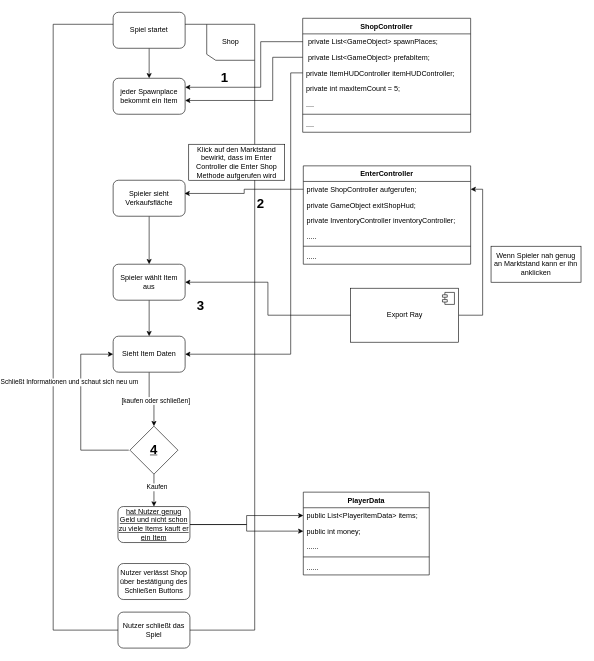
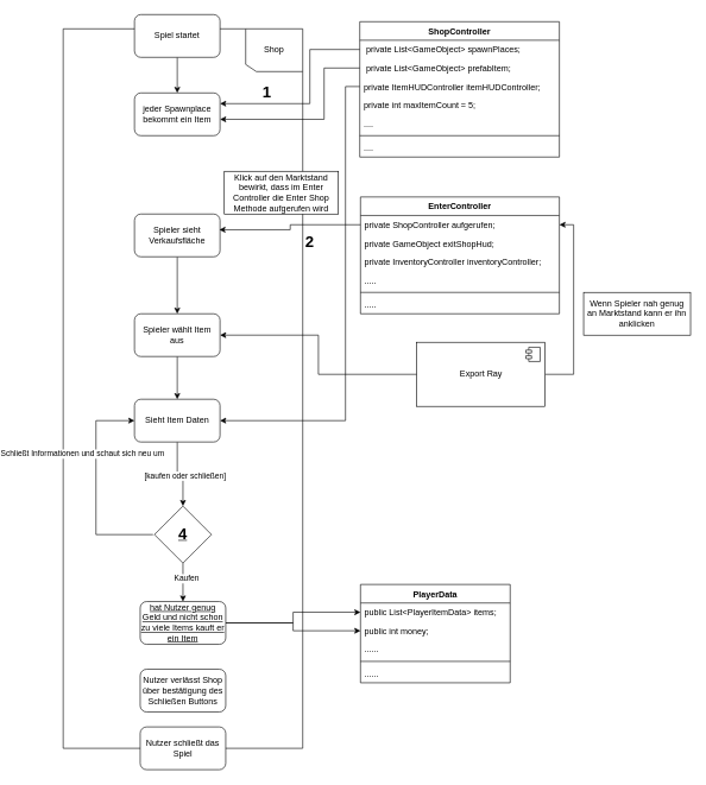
  <mxCell id="0" />
  <mxCell id="1" parent="0" />
  <mxCell id="2" value="ShopController" style="swimlane;fontStyle=1;align=center;verticalAlign=top;childLayout=stackLayout;horizontal=1;startSize=26;horizontalStack=0;resizeParent=1;resizeParentMax=0;resizeLast=0;collapsible=1;marginBottom=0;" vertex="1" parent="1"><mxGeometry x="436" y="30" width="280" height="190" as="geometry" /></mxCell>
  <mxCell id="3" value=" private List&lt;GameObject&gt; spawnPlaces;" style="text;strokeColor=none;fillColor=none;align=left;verticalAlign=top;spacingLeft=4;spacingRight=4;overflow=hidden;rotatable=0;points=[[0,0.5],[1,0.5]];portConstraint=eastwest;" vertex="1" parent="2"><mxGeometry y="26" width="280" height="26" as="geometry" /></mxCell>
  <mxCell id="4" value=" private List&lt;GameObject&gt; prefabItem;" style="text;strokeColor=none;fillColor=none;align=left;verticalAlign=top;spacingLeft=4;spacingRight=4;overflow=hidden;rotatable=0;points=[[0,0.5],[1,0.5]];portConstraint=eastwest;" vertex="1" parent="2"><mxGeometry y="52" width="280" height="26" as="geometry" /></mxCell>
  <mxCell id="5" value="private ItemHUDController itemHUDController;" style="text;strokeColor=none;fillColor=none;align=left;verticalAlign=top;spacingLeft=4;spacingRight=4;overflow=hidden;rotatable=0;points=[[0,0.5],[1,0.5]];portConstraint=eastwest;" vertex="1" parent="2"><mxGeometry y="78" width="280" height="26" as="geometry" /></mxCell>
  <mxCell id="6" value="private int maxItemCount = 5;" style="text;strokeColor=none;fillColor=none;align=left;verticalAlign=top;spacingLeft=4;spacingRight=4;overflow=hidden;rotatable=0;points=[[0,0.5],[1,0.5]];portConstraint=eastwest;" vertex="1" parent="2"><mxGeometry y="104" width="280" height="26" as="geometry" /></mxCell>
  <mxCell id="7" value="...." style="text;strokeColor=none;fillColor=none;align=left;verticalAlign=top;spacingLeft=4;spacingRight=4;overflow=hidden;rotatable=0;points=[[0,0.5],[1,0.5]];portConstraint=eastwest;" vertex="1" parent="2"><mxGeometry y="130" width="280" height="26" as="geometry" /></mxCell>
  <mxCell id="8" value="" style="line;strokeWidth=1;fillColor=none;align=left;verticalAlign=middle;spacingTop=-1;spacingLeft=3;spacingRight=3;rotatable=0;labelPosition=right;points=[];portConstraint=eastwest;" vertex="1" parent="2"><mxGeometry y="156" width="280" height="8" as="geometry" /></mxCell>
  <mxCell id="9" value="...." style="text;strokeColor=none;fillColor=none;align=left;verticalAlign=top;spacingLeft=4;spacingRight=4;overflow=hidden;rotatable=0;points=[[0,0.5],[1,0.5]];portConstraint=eastwest;" vertex="1" parent="2"><mxGeometry y="164" width="280" height="26" as="geometry" /></mxCell>
  <mxCell id="10" value="EnterController" style="swimlane;fontStyle=1;align=center;verticalAlign=top;childLayout=stackLayout;horizontal=1;startSize=26;horizontalStack=0;resizeParent=1;resizeParentMax=0;resizeLast=0;collapsible=1;marginBottom=0;" vertex="1" parent="1"><mxGeometry x="437" y="276" width="279" height="164" as="geometry" /></mxCell>
  <mxCell id="11" value="private ShopController aufgerufen;" style="text;strokeColor=none;fillColor=none;align=left;verticalAlign=top;spacingLeft=4;spacingRight=4;overflow=hidden;rotatable=0;points=[[0,0.5],[1,0.5]];portConstraint=eastwest;" vertex="1" parent="10"><mxGeometry y="26" width="279" height="26" as="geometry" /></mxCell>
  <mxCell id="12" value="private GameObject exitShopHud;" style="text;strokeColor=none;fillColor=none;align=left;verticalAlign=top;spacingLeft=4;spacingRight=4;overflow=hidden;rotatable=0;points=[[0,0.5],[1,0.5]];portConstraint=eastwest;" vertex="1" parent="10"><mxGeometry y="52" width="279" height="26" as="geometry" /></mxCell>
  <mxCell id="13" value="private InventoryController inventoryController;" style="text;strokeColor=none;fillColor=none;align=left;verticalAlign=top;spacingLeft=4;spacingRight=4;overflow=hidden;rotatable=0;points=[[0,0.5],[1,0.5]];portConstraint=eastwest;" vertex="1" parent="10"><mxGeometry y="78" width="279" height="26" as="geometry" /></mxCell>
  <mxCell id="14" value="....." style="text;strokeColor=none;fillColor=none;align=left;verticalAlign=top;spacingLeft=4;spacingRight=4;overflow=hidden;rotatable=0;points=[[0,0.5],[1,0.5]];portConstraint=eastwest;" vertex="1" parent="10"><mxGeometry y="104" width="279" height="26" as="geometry" /></mxCell>
  <mxCell id="15" value="" style="line;strokeWidth=1;fillColor=none;align=left;verticalAlign=middle;spacingTop=-1;spacingLeft=3;spacingRight=3;rotatable=0;labelPosition=right;points=[];portConstraint=eastwest;" vertex="1" parent="10"><mxGeometry y="130" width="279" height="8" as="geometry" /></mxCell>
  <mxCell id="16" value="....." style="text;strokeColor=none;fillColor=none;align=left;verticalAlign=top;spacingLeft=4;spacingRight=4;overflow=hidden;rotatable=0;points=[[0,0.5],[1,0.5]];portConstraint=eastwest;" vertex="1" parent="10"><mxGeometry y="138" width="279" height="26" as="geometry" /></mxCell>
  <mxCell id="17" style="edgeStyle=orthogonalEdgeStyle;rounded=0;orthogonalLoop=1;jettySize=auto;html=1;entryX=1;entryY=0.5;entryDx=0;entryDy=0;" edge="1" parent="1" source="19" target="11"><mxGeometry relative="1" as="geometry"><Array as="points"><mxPoint x="736" y="525" /><mxPoint x="736" y="315" /></Array></mxGeometry></mxCell>
  <mxCell id="18" style="edgeStyle=orthogonalEdgeStyle;rounded=0;orthogonalLoop=1;jettySize=auto;html=1;" edge="1" parent="1" source="19" target="30"><mxGeometry relative="1" as="geometry" /></mxCell>
  <mxCell id="19" value="Export Ray" style="html=1;dropTarget=0;" vertex="1" parent="1"><mxGeometry x="516" y="480" width="180" height="90" as="geometry" /></mxCell>
  <mxCell id="20" value="" style="shape=module;jettyWidth=8;jettyHeight=4;" vertex="1" parent="19"><mxGeometry x="1" width="20" height="20" relative="1" as="geometry"><mxPoint x="-27" y="7" as="offset" /></mxGeometry></mxCell>
  <mxCell id="21" value="" style="shape=umlFrame;whiteSpace=wrap;html=1;direction=south;width=60;height=80;" vertex="1" parent="1"><mxGeometry x="20" y="40" width="336" height="1010" as="geometry" /></mxCell>
  <mxCell id="22" style="edgeStyle=orthogonalEdgeStyle;rounded=0;orthogonalLoop=1;jettySize=auto;html=1;" edge="1" parent="1" source="23" target="24"><mxGeometry relative="1" as="geometry" /></mxCell>
  <mxCell id="23" value="Spiel startet" style="rounded=1;whiteSpace=wrap;html=1;" vertex="1" parent="1"><mxGeometry x="120" y="20" width="120" height="60" as="geometry" /></mxCell>
  <mxCell id="24" value="jeder Spawnplace bekommt ein Item" style="rounded=1;whiteSpace=wrap;html=1;" vertex="1" parent="1"><mxGeometry x="120" y="130" width="120" height="60" as="geometry" /></mxCell>
  <mxCell id="25" style="edgeStyle=orthogonalEdgeStyle;rounded=0;orthogonalLoop=1;jettySize=auto;html=1;" edge="1" parent="1" source="26" target="30"><mxGeometry relative="1" as="geometry" /></mxCell>
  <mxCell id="26" value="Spieler sieht Verkaufsfläche" style="rounded=1;whiteSpace=wrap;html=1;" vertex="1" parent="1"><mxGeometry x="120" y="300" width="120" height="60" as="geometry" /></mxCell>
  <mxCell id="27" value="Wenn Spieler nah genug an Marktstand kann er ihn anklicken" style="rounded=0;whiteSpace=wrap;html=1;" vertex="1" parent="1"><mxGeometry x="750" y="410" width="150" height="60" as="geometry" /></mxCell>
  <mxCell id="28" value="Klick auf den Marktstand bewirkt, dass im Enter Controller die Enter Shop Methode aufgerufen wird" style="rounded=0;whiteSpace=wrap;html=1;" vertex="1" parent="1"><mxGeometry x="246" y="240" width="160" height="60" as="geometry" /></mxCell>
  <mxCell id="29" style="edgeStyle=orthogonalEdgeStyle;rounded=0;orthogonalLoop=1;jettySize=auto;html=1;" edge="1" parent="1" source="30" target="33"><mxGeometry relative="1" as="geometry" /></mxCell>
  <mxCell id="30" value="Spieler wählt Item aus" style="rounded=1;whiteSpace=wrap;html=1;" vertex="1" parent="1"><mxGeometry x="120" y="440" width="120" height="60" as="geometry" /></mxCell>
  <mxCell id="31" style="edgeStyle=orthogonalEdgeStyle;rounded=0;orthogonalLoop=1;jettySize=auto;html=1;" edge="1" parent="1" source="33" target="36"><mxGeometry relative="1" as="geometry" /></mxCell>
  <mxCell id="32" value="[kaufen oder schließen]" style="edgeLabel;html=1;align=center;verticalAlign=middle;resizable=0;points=[];" vertex="1" connectable="0" parent="31"><mxGeometry x="0.13" y="2" relative="1" as="geometry"><mxPoint as="offset" /></mxGeometry></mxCell>
  <mxCell id="33" value="Sieht Item Daten" style="rounded=1;whiteSpace=wrap;html=1;" vertex="1" parent="1"><mxGeometry x="120" y="560" width="120" height="60" as="geometry" /></mxCell>
  <mxCell id="34" style="edgeStyle=orthogonalEdgeStyle;rounded=0;orthogonalLoop=1;jettySize=auto;html=1;" edge="1" parent="1" source="36" target="39"><mxGeometry relative="1" as="geometry" /></mxCell>
  <mxCell id="35" value="Kaufen" style="edgeLabel;html=1;align=center;verticalAlign=middle;resizable=0;points=[];" vertex="1" connectable="0" parent="34"><mxGeometry x="-0.233" y="4" relative="1" as="geometry"><mxPoint as="offset" /></mxGeometry></mxCell>
  <mxCell id="36" value="" style="rhombus;whiteSpace=wrap;html=1;" vertex="1" parent="1"><mxGeometry x="148" y="710" width="80" height="80" as="geometry" /></mxCell>
  <mxCell id="37" style="edgeStyle=orthogonalEdgeStyle;rounded=0;orthogonalLoop=1;jettySize=auto;html=1;entryX=0;entryY=0.5;entryDx=0;entryDy=0;" edge="1" parent="1" source="39" target="43"><mxGeometry relative="1" as="geometry" /></mxCell>
  <mxCell id="38" style="edgeStyle=orthogonalEdgeStyle;rounded=0;orthogonalLoop=1;jettySize=auto;html=1;entryX=0;entryY=0.5;entryDx=0;entryDy=0;" edge="1" parent="1" source="39" target="44"><mxGeometry relative="1" as="geometry" /></mxCell>
  <mxCell id="39" value="hat Nutzer genug Geld und nicht schon zu viele Items kauft er ein Item" style="rounded=1;whiteSpace=wrap;html=1;fontStyle=4" vertex="1" parent="1"><mxGeometry x="128" y="844" width="120" height="60" as="geometry" /></mxCell>
  <mxCell id="40" value="Nutzer verlässt Shop über bestätigung des Schließen Buttons" style="rounded=1;whiteSpace=wrap;html=1;" vertex="1" parent="1"><mxGeometry x="128" y="939" width="120" height="60" as="geometry" /></mxCell>
  <mxCell id="41" value="Nutzer schließt das Spiel" style="rounded=1;whiteSpace=wrap;html=1;" vertex="1" parent="1"><mxGeometry x="128" y="1020" width="120" height="60" as="geometry" /></mxCell>
  <mxCell id="42" value="PlayerData" style="swimlane;fontStyle=1;align=center;verticalAlign=top;childLayout=stackLayout;horizontal=1;startSize=26;horizontalStack=0;resizeParent=1;resizeParentMax=0;resizeLast=0;collapsible=1;marginBottom=0;" vertex="1" parent="1"><mxGeometry x="437" y="820" width="210" height="138" as="geometry" /></mxCell>
  <mxCell id="43" value="public List&lt;PlayerItemData&gt; items;" style="text;strokeColor=none;fillColor=none;align=left;verticalAlign=top;spacingLeft=4;spacingRight=4;overflow=hidden;rotatable=0;points=[[0,0.5],[1,0.5]];portConstraint=eastwest;" vertex="1" parent="42"><mxGeometry y="26" width="210" height="26" as="geometry" /></mxCell>
  <mxCell id="44" value="public int money;" style="text;strokeColor=none;fillColor=none;align=left;verticalAlign=top;spacingLeft=4;spacingRight=4;overflow=hidden;rotatable=0;points=[[0,0.5],[1,0.5]];portConstraint=eastwest;" vertex="1" parent="42"><mxGeometry y="52" width="210" height="26" as="geometry" /></mxCell>
  <mxCell id="45" value="......" style="text;strokeColor=none;fillColor=none;align=left;verticalAlign=top;spacingLeft=4;spacingRight=4;overflow=hidden;rotatable=0;points=[[0,0.5],[1,0.5]];portConstraint=eastwest;" vertex="1" parent="42"><mxGeometry y="78" width="210" height="26" as="geometry" /></mxCell>
  <mxCell id="46" value="" style="line;strokeWidth=1;fillColor=none;align=left;verticalAlign=middle;spacingTop=-1;spacingLeft=3;spacingRight=3;rotatable=0;labelPosition=right;points=[];portConstraint=eastwest;" vertex="1" parent="42"><mxGeometry y="104" width="210" height="8" as="geometry" /></mxCell>
  <mxCell id="47" value="......" style="text;strokeColor=none;fillColor=none;align=left;verticalAlign=top;spacingLeft=4;spacingRight=4;overflow=hidden;rotatable=0;points=[[0,0.5],[1,0.5]];portConstraint=eastwest;" vertex="1" parent="42"><mxGeometry y="112" width="210" height="26" as="geometry" /></mxCell>
  <mxCell id="48" value="&lt;b&gt;&lt;font style=&quot;font-size: 22px&quot;&gt;1&lt;/font&gt;&lt;/b&gt;" style="text;html=1;strokeColor=none;fillColor=none;align=center;verticalAlign=middle;whiteSpace=wrap;rounded=0;sketch=0;" vertex="1" parent="1"><mxGeometry x="286" y="120" width="40" height="20" as="geometry" /></mxCell>
  <mxCell id="49" value="&lt;b&gt;&lt;font style=&quot;font-size: 22px&quot;&gt;2&lt;/font&gt;&lt;/b&gt;" style="text;html=1;strokeColor=none;fillColor=none;align=center;verticalAlign=middle;whiteSpace=wrap;rounded=0;sketch=0;" vertex="1" parent="1"><mxGeometry x="346" y="330" width="40" height="20" as="geometry" /></mxCell>
- <mxCell id="50" value="&lt;b&gt;&lt;font style=&quot;font-size: 22px&quot;&gt;3&lt;/font&gt;&lt;/b&gt;" style="text;html=1;strokeColor=none;fillColor=none;align=center;verticalAlign=middle;whiteSpace=wrap;rounded=0;sketch=0;" vertex="1" parent="1"><mxGeometry x="246" y="500" width="40" height="20" as="geometry" /></mxCell>
  <mxCell id="51" style="edgeStyle=orthogonalEdgeStyle;rounded=0;orthogonalLoop=1;jettySize=auto;html=1;entryX=0;entryY=0.5;entryDx=0;entryDy=0;" edge="1" parent="1" target="33"><mxGeometry relative="1" as="geometry"><mxPoint x="146" y="750" as="sourcePoint" /><Array as="points"><mxPoint x="66" y="750" /><mxPoint x="66" y="590" /></Array></mxGeometry></mxCell>
  <mxCell id="52" value="Schließt Informationen und schaut sich neu um" style="edgeLabel;html=1;align=center;verticalAlign=middle;resizable=0;points=[];" vertex="1" connectable="0" parent="51"><mxGeometry x="0.321" y="-1" relative="1" as="geometry"><mxPoint x="-21" as="offset" /></mxGeometry></mxCell>
  <mxCell id="53" value="&lt;b&gt;&lt;font style=&quot;font-size: 22px&quot;&gt;4&lt;/font&gt;&lt;/b&gt;" style="text;html=1;strokeColor=none;fillColor=none;align=center;verticalAlign=middle;whiteSpace=wrap;rounded=0;sketch=0;fontStyle=4" vertex="1" parent="1"><mxGeometry x="168" y="740" width="40" height="20" as="geometry" /></mxCell>
  <mxCell id="54" value="Shop" style="text;html=1;strokeColor=none;fillColor=none;align=center;verticalAlign=middle;whiteSpace=wrap;rounded=0;" vertex="1" parent="1"><mxGeometry x="296" y="60" width="40" height="20" as="geometry" /></mxCell>
  <mxCell id="55" style="edgeStyle=orthogonalEdgeStyle;rounded=0;orthogonalLoop=1;jettySize=auto;html=1;exitX=0;exitY=0.5;exitDx=0;exitDy=0;entryX=1;entryY=0.25;entryDx=0;entryDy=0;" edge="1" parent="1" source="3" target="24"><mxGeometry relative="1" as="geometry"><Array as="points"><mxPoint x="366" y="69" /><mxPoint x="366" y="145" /></Array></mxGeometry></mxCell>
  <mxCell id="56" style="edgeStyle=orthogonalEdgeStyle;rounded=0;orthogonalLoop=1;jettySize=auto;html=1;exitX=0;exitY=0.5;exitDx=0;exitDy=0;entryX=1;entryY=0.617;entryDx=0;entryDy=0;entryPerimeter=0;" edge="1" parent="1" source="4" target="24"><mxGeometry relative="1" as="geometry"><Array as="points"><mxPoint x="386" y="95" /><mxPoint x="386" y="167" /></Array></mxGeometry></mxCell>
  <mxCell id="57" style="edgeStyle=orthogonalEdgeStyle;rounded=0;orthogonalLoop=1;jettySize=auto;html=1;exitX=0;exitY=0.5;exitDx=0;exitDy=0;entryX=0.992;entryY=0.367;entryDx=0;entryDy=0;entryPerimeter=0;" edge="1" parent="1" source="11" target="26"><mxGeometry relative="1" as="geometry" /></mxCell>
  <mxCell id="58" style="edgeStyle=orthogonalEdgeStyle;rounded=0;orthogonalLoop=1;jettySize=auto;html=1;exitX=0;exitY=0.5;exitDx=0;exitDy=0;entryX=1;entryY=0.5;entryDx=0;entryDy=0;" edge="1" parent="1" source="5" target="33"><mxGeometry relative="1" as="geometry"><Array as="points"><mxPoint x="416" y="121" /><mxPoint x="416" y="590" /></Array></mxGeometry></mxCell>
